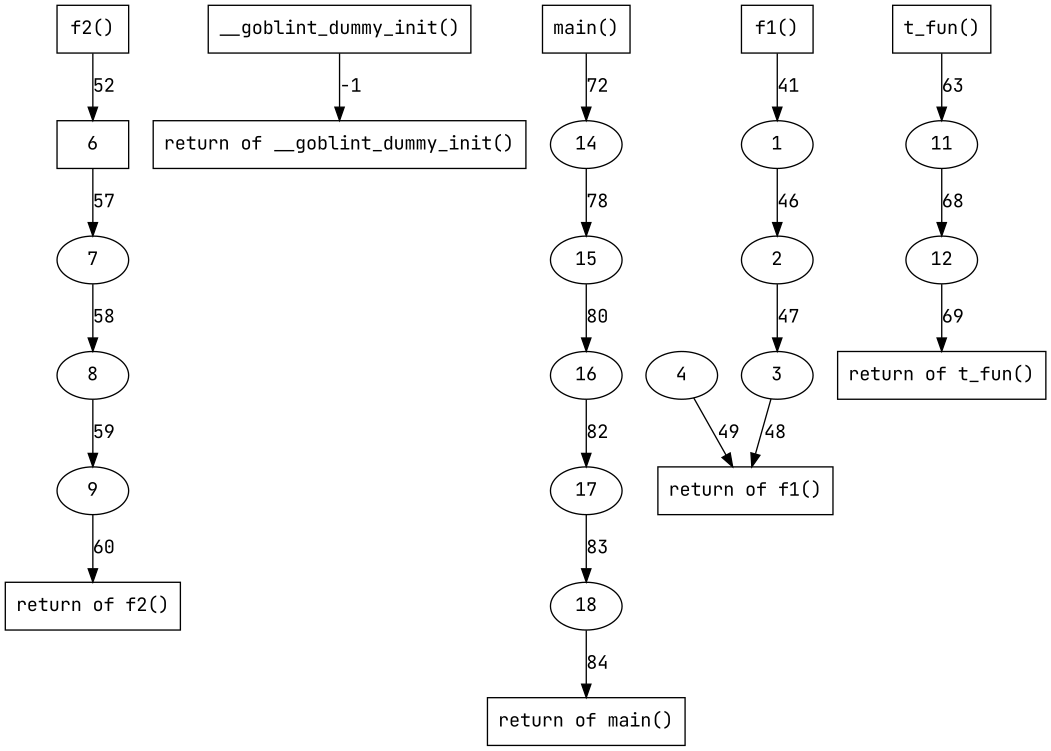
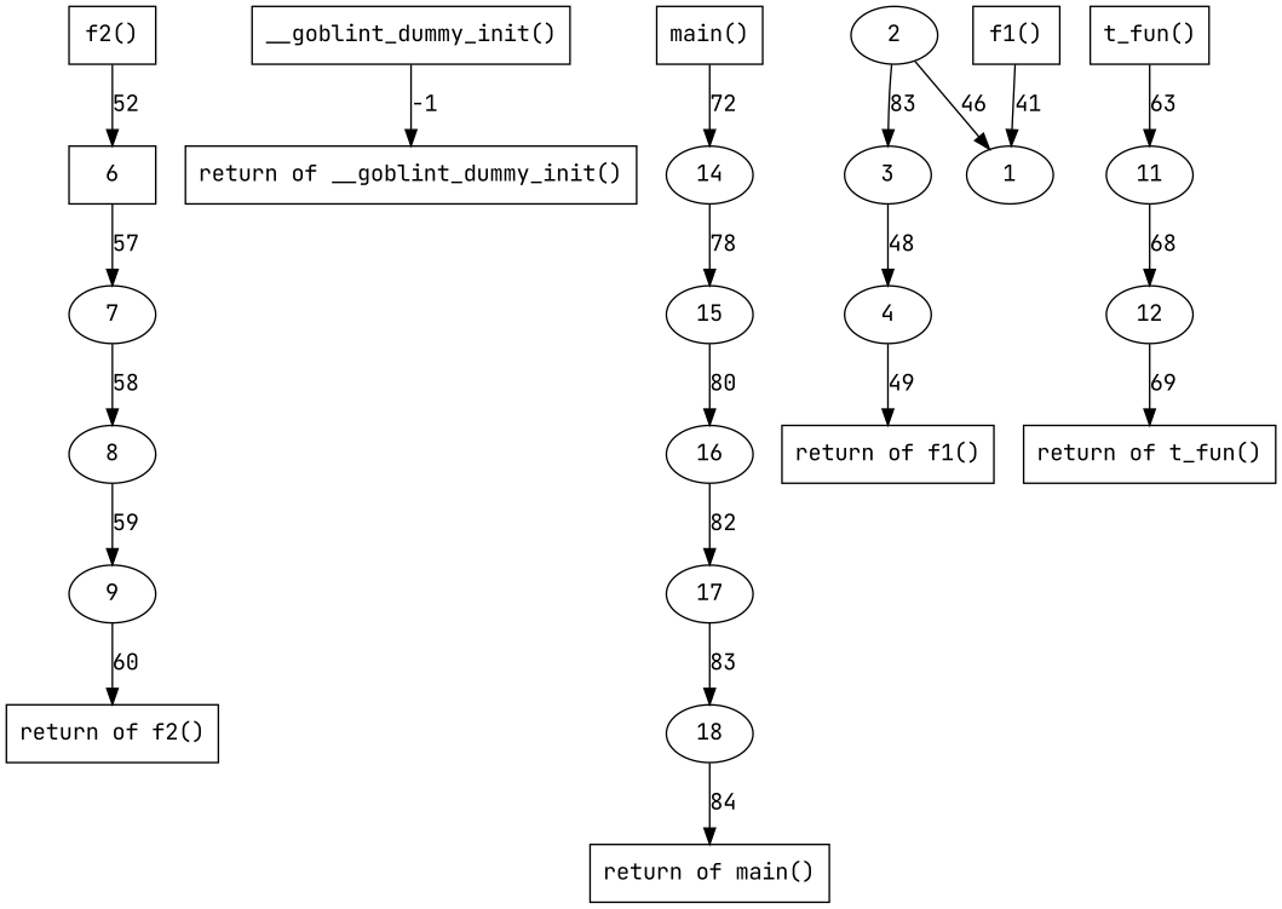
  digraph {
    fontname="JetBrains Mono"
    node [fontname="JetBrains Mono"]
    edge [fontname="JetBrains Mono"]
    7
    8
    9
    n4 [label="return of f2()" shape=box]
    n5 [label="__goblint_dummy_init()" shape=box]
    n6 [label="return of __goblint_dummy_init()" shape=box]
    n7 [label="main()" shape=box]
    14
    15
    16
    n11 [label="return of f1()" shape=box]
    4
    1
    2
    3
    17
    18
    n18 [label="return of main()" shape=box]
    n19 [label="t_fun()" shape=box]
    11
    12
    n22 [label="return of t_fun()" shape=box]
    6 [shape=box]
    n24 [label="f1()" shape=box]
    n25 [label="f2()" shape=box]
    7 -> 8 [label=58]
    8 -> 9 [label=59]
    9 -> n4 [label=60]
    n5 -> n6 [label=-1]
    n7 -> 14 [label=72]
    14 -> 15 [label=78]
    15 -> 16 [label=80]
    16 -> 17 [label=82]
    4 -> n11 [label=49]
-   1 -> 2 [label=46]
-   2 -> 3 [label=47]
-   3 -> n11 [label=48]
+   2 -> 1 [label=46]
+   2 -> 3 [label=83]
+   3 -> 4 [label=48]
    17 -> 18 [label=83]
    18 -> n18 [label=84]
    n19 -> 11 [label=63]
    11 -> 12 [label=68]
    12 -> n22 [label=69]
    6 -> 7 [label=57]
    n24 -> 1 [label=41]
    n25 -> 6 [label=52]
  }
